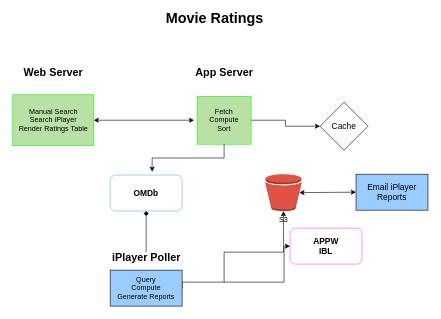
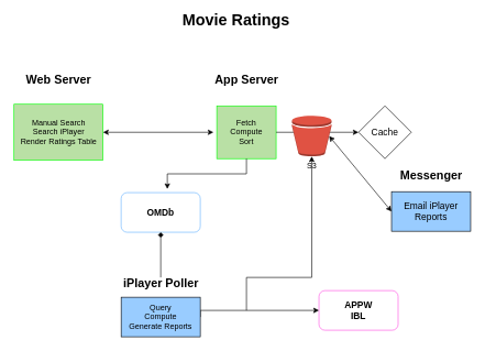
  <mxCell id="0" />
  <mxCell id="1" parent="0" />
  <mxCell id="2" value="Fetch&lt;br&gt;Compute&lt;br&gt;Sort&lt;br&gt;" style="rounded=0;whiteSpace=wrap;html=1;strokeColor=#00ff00;fillColor=#B9E0A5;" vertex="1" parent="1"><mxGeometry x="328" y="160" width="90" height="80" as="geometry" /></mxCell>
  <mxCell id="3" style="edgeStyle=orthogonalEdgeStyle;rounded=0;orthogonalLoop=1;jettySize=auto;html=1;exitX=1;exitY=0.5;exitDx=0;exitDy=0;entryX=0;entryY=0.5;entryDx=0;entryDy=0;" edge="1" parent="1" source="2" target="10"><mxGeometry relative="1" as="geometry" /></mxCell>
  <mxCell id="4" style="edgeStyle=orthogonalEdgeStyle;rounded=0;orthogonalLoop=1;jettySize=auto;html=1;exitX=0.5;exitY=1;exitDx=0;exitDy=0;" edge="1" parent="1" source="2"><mxGeometry relative="1" as="geometry"><mxPoint x="253" y="286" as="targetPoint" /><Array as="points"><mxPoint x="373" y="263" /><mxPoint x="253" y="263" /></Array></mxGeometry></mxCell>
  <mxCell id="5" value="&lt;font style=&quot;font-size: 18px&quot;&gt;&lt;b&gt;Web Server&lt;/b&gt;&lt;/font&gt;" style="text;html=1;align=center;verticalAlign=middle;resizable=0;points=[];autosize=1;" vertex="1" parent="1"><mxGeometry x="33" y="110" width="110" height="20" as="geometry" /></mxCell>
- <mxCell id="6" value="S3" style="outlineConnect=0;dashed=0;verticalLabelPosition=bottom;verticalAlign=top;align=center;html=1;shape=mxgraph.aws3.bucket;fillColor=#E05243;gradientColor=none;" vertex="1" parent="1"><mxGeometry x="442" y="290" width="60" height="61.5" as="geometry" /></mxCell>
+ <mxCell id="6" value="S3" style="outlineConnect=0;dashed=0;verticalLabelPosition=bottom;verticalAlign=top;align=center;html=1;shape=mxgraph.aws3.bucket;fillColor=#E05243;gradientColor=none;" vertex="1" parent="1"><mxGeometry x="442" y="175" width="60" height="61.5" as="geometry" /></mxCell>
  <mxCell id="7" value="Manual Search&lt;br&gt;Search iPlayer&lt;br&gt;Render Ratings Table" style="rounded=0;whiteSpace=wrap;html=1;strokeColor=#00FF00;fillColor=#B9E0A5;" vertex="1" parent="1"><mxGeometry x="20.5" y="157.5" width="135" height="85" as="geometry" /></mxCell>
  <mxCell id="8" value="&lt;font style=&quot;font-size: 14px&quot;&gt;&lt;b&gt;OMDb&lt;/b&gt;&lt;/font&gt;" style="rounded=1;whiteSpace=wrap;html=1;strokeColor=#66B2FF;" vertex="1" parent="1"><mxGeometry x="183" y="291.5" width="120" height="60" as="geometry" /></mxCell>
- <mxCell id="9" value="&lt;font style=&quot;font-size: 14px&quot;&gt;&lt;b&gt;APPW&lt;br&gt;IBL&lt;/b&gt;&lt;/font&gt;" style="rounded=1;whiteSpace=wrap;html=1;strokeColor=#FF4FE2;" vertex="1" parent="1"><mxGeometry x="483" y="380" width="120" height="60" as="geometry" /></mxCell>
- <mxCell id="10" value="&lt;font style=&quot;font-size: 14px&quot;&gt;Cache&lt;/font&gt;" style="rhombus;whiteSpace=wrap;html=1;" vertex="1" parent="1"><mxGeometry x="533" y="170" width="80" height="80" as="geometry" /></mxCell>
+ <mxCell id="9" value="&lt;font style=&quot;font-size: 14px&quot;&gt;&lt;b&gt;APPW&lt;br&gt;IBL&lt;/b&gt;&lt;/font&gt;" style="rounded=1;whiteSpace=wrap;html=1;strokeColor=#FF4FE2;" vertex="1" parent="1"><mxGeometry x="483" y="440" width="120" height="60" as="geometry" /></mxCell>
+ <mxCell id="10" value="&lt;font style=&quot;font-size: 14px&quot;&gt;Cache&lt;/font&gt;" style="rhombus;whiteSpace=wrap;html=1;" vertex="1" parent="1"><mxGeometry x="543" y="160" width="80" height="80" as="geometry" /></mxCell>
  <mxCell id="11" value="&lt;font style=&quot;font-size: 14px&quot;&gt;Email iPlayer Reports&lt;/font&gt;" style="rounded=0;whiteSpace=wrap;html=1;fillColor=#99CCFF;" vertex="1" parent="1"><mxGeometry x="593" y="290" width="120" height="60" as="geometry" /></mxCell>
  <mxCell id="12" style="edgeStyle=orthogonalEdgeStyle;rounded=0;orthogonalLoop=1;jettySize=auto;html=1;exitX=1;exitY=0.5;exitDx=0;exitDy=0;entryX=0;entryY=0.5;entryDx=0;entryDy=0;" edge="1" parent="1" source="14" target="9"><mxGeometry relative="1" as="geometry"><Array as="points"><mxPoint x="303" y="470" /><mxPoint x="473" y="470" /></Array></mxGeometry></mxCell>
  <mxCell id="13" style="edgeStyle=orthogonalEdgeStyle;rounded=0;orthogonalLoop=1;jettySize=auto;html=1;entryX=0.5;entryY=1;entryDx=0;entryDy=0;entryPerimeter=0;" edge="1" parent="1" target="6"><mxGeometry relative="1" as="geometry"><mxPoint x="373" y="470" as="sourcePoint" /><Array as="points"><mxPoint x="373" y="420" /><mxPoint x="472" y="420" /></Array></mxGeometry></mxCell>
  <mxCell id="14" value="Query&lt;br&gt;Compute&lt;br&gt;Generate Reports" style="rounded=0;whiteSpace=wrap;html=1;fillColor=#99CCFF;" vertex="1" parent="1"><mxGeometry x="183" y="450" width="120" height="60" as="geometry" /></mxCell>
  <mxCell id="15" value="&lt;font style=&quot;font-size: 24px&quot;&gt;&lt;b&gt;Movie Ratings&lt;/b&gt;&lt;/font&gt;" style="text;html=1;align=center;verticalAlign=middle;resizable=0;points=[];autosize=1;" vertex="1" parent="1"><mxGeometry x="267" y="20" width="180" height="20" as="geometry" /></mxCell>
  <mxCell id="16" value="&lt;font style=&quot;font-size: 18px&quot;&gt;&lt;b&gt;App Server&lt;/b&gt;&lt;/font&gt;" style="text;html=1;align=center;verticalAlign=middle;resizable=0;points=[];autosize=1;" vertex="1" parent="1"><mxGeometry x="318" y="110" width="110" height="20" as="geometry" /></mxCell>
  <mxCell id="17" style="edgeStyle=orthogonalEdgeStyle;rounded=0;orthogonalLoop=1;jettySize=auto;html=1;exitX=0.5;exitY=1;exitDx=0;exitDy=0;" edge="1" parent="1" source="7" target="7"><mxGeometry relative="1" as="geometry" /></mxCell>
  <mxCell id="18" style="edgeStyle=orthogonalEdgeStyle;rounded=0;orthogonalLoop=1;jettySize=auto;html=1;entryX=0.5;entryY=1;entryDx=0;entryDy=0;endArrow=diamond;" edge="1" parent="1" source="19" target="8"><mxGeometry relative="1" as="geometry" /></mxCell>
  <mxCell id="19" value="&lt;font style=&quot;font-size: 18px&quot;&gt;&lt;b&gt;iPlayer Poller&lt;/b&gt;&lt;/font&gt;" style="text;html=1;align=center;verticalAlign=middle;resizable=0;points=[];autosize=1;" vertex="1" parent="1"><mxGeometry x="178" y="420" width="130" height="20" as="geometry" /></mxCell>
+ <mxCell id="20" value="&lt;div style=&quot;text-align: justify&quot;&gt;&lt;span style=&quot;font-size: 18px&quot;&gt;&lt;b&gt;Messenger&lt;/b&gt;&lt;/span&gt;&lt;/div&gt;" style="text;html=1;align=center;verticalAlign=middle;resizable=0;points=[];autosize=1;" vertex="1" parent="1"><mxGeometry x="598" y="256" width="110" height="20" as="geometry" /></mxCell>
  <mxCell id="21" value="" style="endArrow=classic;startArrow=classic;html=1;exitX=1;exitY=0.5;exitDx=0;exitDy=0;" edge="1" parent="1" source="7"><mxGeometry width="50" height="50" relative="1" as="geometry"><mxPoint x="163" y="199.5" as="sourcePoint" /><mxPoint x="323" y="200" as="targetPoint" /></mxGeometry></mxCell>
  <mxCell id="22" value="" style="endArrow=classic;startArrow=classic;html=1;exitX=0.94;exitY=0.5;exitDx=0;exitDy=0;exitPerimeter=0;entryX=0;entryY=0.5;entryDx=0;entryDy=0;" edge="1" parent="1" source="6" target="11"><mxGeometry width="50" height="50" relative="1" as="geometry"><mxPoint x="513" y="340" as="sourcePoint" /><mxPoint x="563" y="290" as="targetPoint" /></mxGeometry></mxCell>
